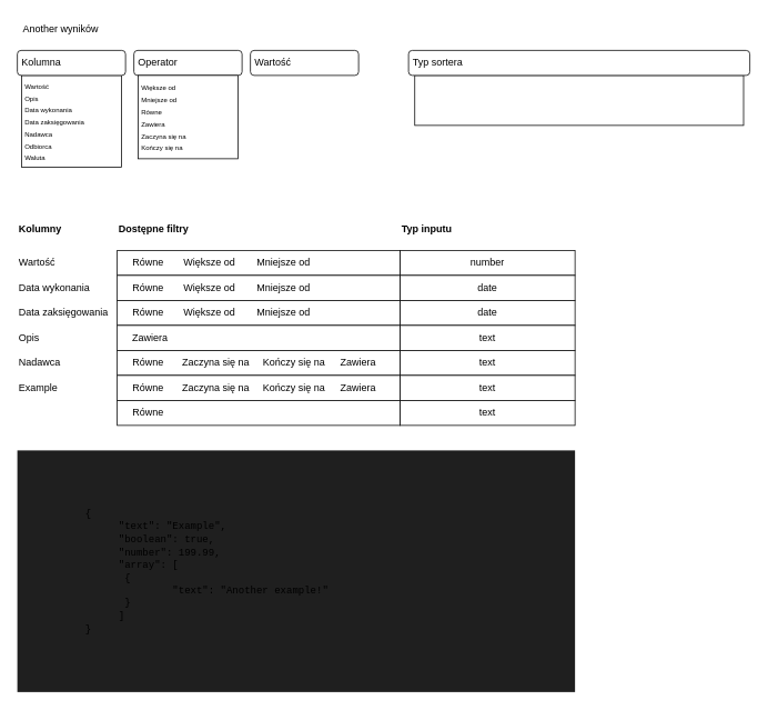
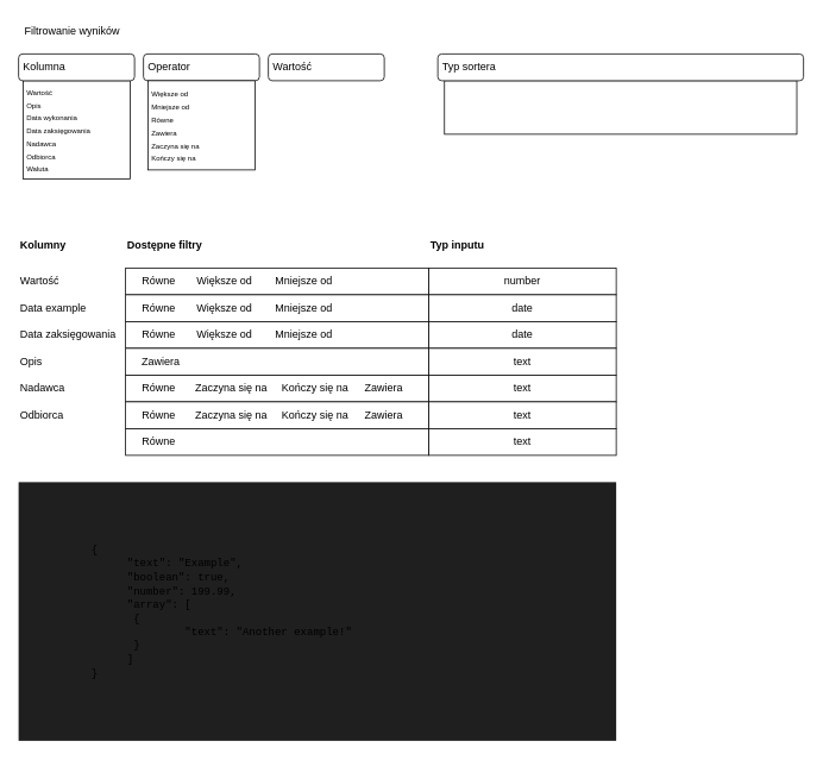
  <mxCell id="0" />
  <mxCell id="1" parent="0" />
  <mxCell id="2" value="&lt;font style=&quot;font-size: 8px;&quot;&gt;&amp;nbsp;Wartość&lt;br&gt;&amp;nbsp;Opis&lt;br&gt;&amp;nbsp;Data wykonania&lt;br&gt;&amp;nbsp;Data zaksięgowania&lt;br&gt;&amp;nbsp;Nadawca&lt;br&gt;&amp;nbsp;Odbiorca&lt;br&gt;&amp;nbsp;Waluta&lt;br&gt;&lt;/font&gt;" style="rounded=0;whiteSpace=wrap;html=1;align=left;" vertex="1" parent="1"><mxGeometry x="25" y="90" width="120" height="110" as="geometry" /></mxCell>
  <mxCell id="3" value="&amp;nbsp;Kolumna" style="rounded=1;whiteSpace=wrap;html=1;align=left;" vertex="1" parent="1"><mxGeometry x="20" y="60" width="130" height="30" as="geometry" /></mxCell>
  <mxCell id="4" value="&amp;nbsp;Operator" style="rounded=1;whiteSpace=wrap;html=1;align=left;" vertex="1" parent="1"><mxGeometry x="160" y="60" width="130" height="30" as="geometry" /></mxCell>
  <mxCell id="5" value="&amp;nbsp;Wartość" style="rounded=1;whiteSpace=wrap;html=1;align=left;" vertex="1" parent="1"><mxGeometry x="300" y="60" width="130" height="30" as="geometry" /></mxCell>
- <mxCell id="6" value="Another wyników" style="text;html=1;strokeColor=none;fillColor=none;align=left;verticalAlign=middle;whiteSpace=wrap;rounded=0;" vertex="1" parent="1"><mxGeometry x="25" y="20" width="405" height="30" as="geometry" /></mxCell>
+ <mxCell id="6" value="Filtrowanie wyników" style="text;html=1;strokeColor=none;fillColor=none;align=left;verticalAlign=middle;whiteSpace=wrap;rounded=0;" vertex="1" parent="1"><mxGeometry x="25" y="20" width="405" height="30" as="geometry" /></mxCell>
  <mxCell id="7" value="" style="rounded=0;whiteSpace=wrap;html=1;" vertex="1" parent="1"><mxGeometry x="497.5" y="90" width="395" height="60" as="geometry" /></mxCell>
  <mxCell id="8" value="&amp;nbsp;Typ sortera" style="rounded=1;whiteSpace=wrap;html=1;align=left;" vertex="1" parent="1"><mxGeometry x="490" y="60" width="410" height="30" as="geometry" /></mxCell>
  <mxCell id="9" value="&lt;font style=&quot;font-size: 8px;&quot;&gt;&amp;nbsp;Większe od&lt;br&gt;&amp;nbsp;Mniejsze od&lt;br&gt;&amp;nbsp;Równe&lt;br&gt;&amp;nbsp;Zawiera&lt;br&gt;&amp;nbsp;Zaczyna się na&lt;br&gt;&amp;nbsp;Kończy się na&lt;br&gt;&lt;/font&gt;" style="rounded=0;whiteSpace=wrap;html=1;align=left;" vertex="1" parent="1"><mxGeometry x="165" y="90" width="120" height="100" as="geometry" /></mxCell>
  <mxCell id="10" value="Wartość" style="text;html=1;strokeColor=none;fillColor=none;align=left;verticalAlign=middle;whiteSpace=wrap;rounded=0;" vertex="1" parent="1"><mxGeometry x="20" y="300" width="50" height="30" as="geometry" /></mxCell>
  <mxCell id="11" value="Opis" style="text;html=1;strokeColor=none;fillColor=none;align=left;verticalAlign=middle;whiteSpace=wrap;rounded=0;" vertex="1" parent="1"><mxGeometry x="20" y="390" width="40" height="30" as="geometry" /></mxCell>
- <mxCell id="12" value="Data wykonania" style="text;html=1;strokeColor=none;fillColor=none;align=left;verticalAlign=middle;whiteSpace=wrap;rounded=0;" vertex="1" parent="1"><mxGeometry x="20" y="330" width="100" height="30" as="geometry" /></mxCell>
+ <mxCell id="12" value="Data example" style="text;html=1;strokeColor=none;fillColor=none;align=left;verticalAlign=middle;whiteSpace=wrap;rounded=0;" vertex="1" parent="1"><mxGeometry x="20" y="330" width="100" height="30" as="geometry" /></mxCell>
  <mxCell id="13" value="Data zaksięgowania" style="text;html=1;strokeColor=none;fillColor=none;align=left;verticalAlign=middle;whiteSpace=wrap;rounded=0;" vertex="1" parent="1"><mxGeometry x="20" y="360" width="120" height="30" as="geometry" /></mxCell>
  <mxCell id="14" value="Nadawca" style="text;html=1;strokeColor=none;fillColor=none;align=left;verticalAlign=middle;whiteSpace=wrap;rounded=0;" vertex="1" parent="1"><mxGeometry x="20" y="420" width="60" height="30" as="geometry" /></mxCell>
- <mxCell id="15" value="Example" style="text;html=1;strokeColor=none;fillColor=none;align=left;verticalAlign=middle;whiteSpace=wrap;rounded=0;" vertex="1" parent="1"><mxGeometry x="20" y="450" width="60" height="30" as="geometry" /></mxCell>
+ <mxCell id="15" value="Odbiorca" style="text;html=1;strokeColor=none;fillColor=none;align=left;verticalAlign=middle;whiteSpace=wrap;rounded=0;" vertex="1" parent="1"><mxGeometry x="20" y="450" width="60" height="30" as="geometry" /></mxCell>
  <mxCell id="16" value="" style="rounded=0;whiteSpace=wrap;html=1;" vertex="1" parent="1"><mxGeometry x="140" y="300" width="340" height="30" as="geometry" /></mxCell>
  <mxCell id="17" value="" style="rounded=0;whiteSpace=wrap;html=1;" vertex="1" parent="1"><mxGeometry x="140" y="330" width="340" height="30" as="geometry" /></mxCell>
  <mxCell id="18" value="" style="rounded=0;whiteSpace=wrap;html=1;" vertex="1" parent="1"><mxGeometry x="140" y="360" width="340" height="30" as="geometry" /></mxCell>
  <mxCell id="19" value="" style="rounded=0;whiteSpace=wrap;html=1;" vertex="1" parent="1"><mxGeometry x="140" y="390" width="340" height="30" as="geometry" /></mxCell>
  <mxCell id="20" value="" style="rounded=0;whiteSpace=wrap;html=1;" vertex="1" parent="1"><mxGeometry x="140" y="420" width="340" height="30" as="geometry" /></mxCell>
  <mxCell id="21" value="" style="rounded=0;whiteSpace=wrap;html=1;" vertex="1" parent="1"><mxGeometry x="140" y="450" width="340" height="30" as="geometry" /></mxCell>
  <mxCell id="22" value="" style="rounded=0;whiteSpace=wrap;html=1;" vertex="1" parent="1"><mxGeometry x="140" y="480" width="340" height="30" as="geometry" /></mxCell>
  <mxCell id="23" value="Większe od" style="text;html=1;strokeColor=none;fillColor=none;align=right;verticalAlign=middle;whiteSpace=wrap;rounded=0;" vertex="1" parent="1"><mxGeometry x="214" y="300" width="70" height="30" as="geometry" /></mxCell>
  <mxCell id="24" value="Mniejsze od" style="text;html=1;strokeColor=none;fillColor=none;align=right;verticalAlign=middle;whiteSpace=wrap;rounded=0;" vertex="1" parent="1"><mxGeometry x="304" y="300" width="70" height="30" as="geometry" /></mxCell>
  <mxCell id="25" value="Równe" style="text;html=1;strokeColor=none;fillColor=none;align=right;verticalAlign=middle;whiteSpace=wrap;rounded=0;" vertex="1" parent="1"><mxGeometry x="160" y="300" width="37.5" height="30" as="geometry" /></mxCell>
  <mxCell id="26" value="Większe od" style="text;html=1;strokeColor=none;fillColor=none;align=right;verticalAlign=middle;whiteSpace=wrap;rounded=0;" vertex="1" parent="1"><mxGeometry x="214" y="330" width="70" height="30" as="geometry" /></mxCell>
  <mxCell id="27" value="Mniejsze od" style="text;html=1;strokeColor=none;fillColor=none;align=right;verticalAlign=middle;whiteSpace=wrap;rounded=0;" vertex="1" parent="1"><mxGeometry x="304" y="330" width="70" height="30" as="geometry" /></mxCell>
  <mxCell id="28" value="Równe" style="text;html=1;strokeColor=none;fillColor=none;align=right;verticalAlign=middle;whiteSpace=wrap;rounded=0;" vertex="1" parent="1"><mxGeometry x="160" y="330" width="37.5" height="30" as="geometry" /></mxCell>
  <mxCell id="29" value="Większe od" style="text;html=1;strokeColor=none;fillColor=none;align=right;verticalAlign=middle;whiteSpace=wrap;rounded=0;" vertex="1" parent="1"><mxGeometry x="214" y="360" width="70" height="30" as="geometry" /></mxCell>
  <mxCell id="30" value="Mniejsze od" style="text;html=1;strokeColor=none;fillColor=none;align=right;verticalAlign=middle;whiteSpace=wrap;rounded=0;" vertex="1" parent="1"><mxGeometry x="304" y="360" width="70" height="30" as="geometry" /></mxCell>
  <mxCell id="31" value="Równe" style="text;html=1;strokeColor=none;fillColor=none;align=right;verticalAlign=middle;whiteSpace=wrap;rounded=0;" vertex="1" parent="1"><mxGeometry x="160" y="360" width="37.5" height="30" as="geometry" /></mxCell>
  <mxCell id="32" value="Równe" style="text;html=1;strokeColor=none;fillColor=none;align=right;verticalAlign=middle;whiteSpace=wrap;rounded=0;" vertex="1" parent="1"><mxGeometry x="160" y="480" width="37.5" height="30" as="geometry" /></mxCell>
  <mxCell id="33" value="Zaczyna się na" style="text;html=1;strokeColor=none;fillColor=none;align=right;verticalAlign=middle;whiteSpace=wrap;rounded=0;" vertex="1" parent="1"><mxGeometry x="212.5" y="420" width="87.5" height="30" as="geometry" /></mxCell>
  <mxCell id="34" value="Kończy się na" style="text;html=1;strokeColor=none;fillColor=none;align=right;verticalAlign=middle;whiteSpace=wrap;rounded=0;" vertex="1" parent="1"><mxGeometry x="314" y="420" width="77.5" height="30" as="geometry" /></mxCell>
  <mxCell id="35" value="Zawiera" style="text;html=1;strokeColor=none;fillColor=none;align=right;verticalAlign=middle;whiteSpace=wrap;rounded=0;" vertex="1" parent="1"><mxGeometry x="405.25" y="420" width="47.5" height="30" as="geometry" /></mxCell>
  <mxCell id="36" value="Równe" style="text;html=1;strokeColor=none;fillColor=none;align=right;verticalAlign=middle;whiteSpace=wrap;rounded=0;" vertex="1" parent="1"><mxGeometry x="160" y="420" width="37.5" height="30" as="geometry" /></mxCell>
  <mxCell id="37" value="" style="text;html=1;strokeColor=none;fillColor=none;align=right;verticalAlign=middle;whiteSpace=wrap;rounded=0;" vertex="1" parent="1"><mxGeometry x="252.75" y="390" width="77.5" height="30" as="geometry" /></mxCell>
  <mxCell id="38" value="Zawiera" style="text;html=1;strokeColor=none;fillColor=none;align=right;verticalAlign=middle;whiteSpace=wrap;rounded=0;" vertex="1" parent="1"><mxGeometry x="155" y="390" width="47.5" height="30" as="geometry" /></mxCell>
  <mxCell id="39" value="Zaczyna się na" style="text;html=1;strokeColor=none;fillColor=none;align=right;verticalAlign=middle;whiteSpace=wrap;rounded=0;" vertex="1" parent="1"><mxGeometry x="212.5" y="450" width="87.5" height="30" as="geometry" /></mxCell>
  <mxCell id="40" value="Kończy się na" style="text;html=1;strokeColor=none;fillColor=none;align=right;verticalAlign=middle;whiteSpace=wrap;rounded=0;" vertex="1" parent="1"><mxGeometry x="314" y="450" width="77.5" height="30" as="geometry" /></mxCell>
  <mxCell id="41" value="Zawiera" style="text;html=1;strokeColor=none;fillColor=none;align=right;verticalAlign=middle;whiteSpace=wrap;rounded=0;" vertex="1" parent="1"><mxGeometry x="405.25" y="450" width="47.5" height="30" as="geometry" /></mxCell>
  <mxCell id="42" value="Równe" style="text;html=1;strokeColor=none;fillColor=none;align=right;verticalAlign=middle;whiteSpace=wrap;rounded=0;" vertex="1" parent="1"><mxGeometry x="160" y="450" width="37.5" height="30" as="geometry" /></mxCell>
  <mxCell id="43" value="&lt;b&gt;Kolumny&lt;/b&gt;" style="text;html=1;strokeColor=none;fillColor=none;align=left;verticalAlign=middle;whiteSpace=wrap;rounded=0;" vertex="1" parent="1"><mxGeometry x="20" y="260" width="110" height="30" as="geometry" /></mxCell>
  <mxCell id="44" value="&lt;b&gt;Dostępne filtry&lt;/b&gt;" style="text;html=1;strokeColor=none;fillColor=none;align=left;verticalAlign=middle;whiteSpace=wrap;rounded=0;" vertex="1" parent="1"><mxGeometry x="140" y="260" width="340" height="30" as="geometry" /></mxCell>
  <mxCell id="45" value="number" style="rounded=0;whiteSpace=wrap;html=1;" vertex="1" parent="1"><mxGeometry x="480" y="300" width="210" height="30" as="geometry" /></mxCell>
  <mxCell id="46" value="&lt;b&gt;Typ inputu&lt;/b&gt;" style="text;html=1;strokeColor=none;fillColor=none;align=left;verticalAlign=middle;whiteSpace=wrap;rounded=0;" vertex="1" parent="1"><mxGeometry x="480" y="260" width="210" height="30" as="geometry" /></mxCell>
  <mxCell id="47" value="date" style="rounded=0;whiteSpace=wrap;html=1;" vertex="1" parent="1"><mxGeometry x="480" y="330" width="210" height="30" as="geometry" /></mxCell>
  <mxCell id="48" value="date" style="rounded=0;whiteSpace=wrap;html=1;" vertex="1" parent="1"><mxGeometry x="480" y="360" width="210" height="30" as="geometry" /></mxCell>
  <mxCell id="49" value="text" style="rounded=0;whiteSpace=wrap;html=1;" vertex="1" parent="1"><mxGeometry x="480" y="390" width="210" height="30" as="geometry" /></mxCell>
  <mxCell id="50" value="text" style="rounded=0;whiteSpace=wrap;html=1;" vertex="1" parent="1"><mxGeometry x="480" y="420" width="210" height="30" as="geometry" /></mxCell>
  <mxCell id="51" value="text" style="rounded=0;whiteSpace=wrap;html=1;" vertex="1" parent="1"><mxGeometry x="480" y="450" width="210" height="30" as="geometry" /></mxCell>
  <mxCell id="52" value="text" style="rounded=0;whiteSpace=wrap;html=1;" vertex="1" parent="1"><mxGeometry x="480" y="480" width="210" height="30" as="geometry" /></mxCell>
  <mxCell id="53" value="&lt;blockquote style=&quot;margin: 0 0 0 40px; border: none; padding: 0px;&quot;&gt;&lt;blockquote style=&quot;margin: 0 0 0 40px; border: none; padding: 0px;&quot;&gt;&lt;font face=&quot;Courier New&quot;&gt;{&lt;/font&gt;&lt;/blockquote&gt;&lt;/blockquote&gt;&lt;blockquote style=&quot;margin: 0 0 0 40px; border: none; padding: 0px;&quot;&gt;&lt;blockquote style=&quot;margin: 0 0 0 40px; border: none; padding: 0px;&quot;&gt;&lt;blockquote style=&quot;margin: 0 0 0 40px; border: none; padding: 0px;&quot;&gt;&lt;font face=&quot;Courier New&quot;&gt;&quot;text&quot;: &quot;Example&quot;,&lt;/font&gt;&lt;/blockquote&gt;&lt;/blockquote&gt;&lt;blockquote style=&quot;margin: 0 0 0 40px; border: none; padding: 0px;&quot;&gt;&lt;blockquote style=&quot;margin: 0 0 0 40px; border: none; padding: 0px;&quot;&gt;&lt;font face=&quot;Courier New&quot;&gt;&quot;boolean&quot;: true,&lt;/font&gt;&lt;/blockquote&gt;&lt;blockquote style=&quot;margin: 0 0 0 40px; border: none; padding: 0px;&quot;&gt;&lt;font face=&quot;Courier New&quot;&gt; &quot;number&quot;: 199.99,&lt;br&gt;&lt;/font&gt;&lt;/blockquote&gt;&lt;blockquote style=&quot;margin: 0 0 0 40px; border: none; padding: 0px;&quot;&gt;&lt;font face=&quot;Courier New&quot;&gt;&quot;array&quot;: [&lt;/font&gt;&lt;/blockquote&gt;&lt;blockquote style=&quot;margin: 0 0 0 40px; border: none; padding: 0px;&quot;&gt;&lt;font face=&quot;Courier New&quot;&gt;&lt;span style=&quot;white-space: pre;&quot;&gt; &lt;/span&gt;{&lt;/font&gt;&lt;/blockquote&gt;&lt;blockquote style=&quot;margin: 0 0 0 40px; border: none; padding: 0px;&quot;&gt;&lt;font face=&quot;Courier New&quot;&gt;&amp;nbsp; &amp;nbsp; &amp;nbsp; &amp;nbsp;&amp;nbsp;&lt;span style=&quot;white-space: pre;&quot;&gt; &quot;&lt;/span&gt;text&quot;: &quot;Another example!&quot;&lt;/font&gt;&lt;/blockquote&gt;&lt;blockquote style=&quot;margin: 0 0 0 40px; border: none; padding: 0px;&quot;&gt;&lt;font face=&quot;Courier New&quot;&gt;&lt;span style=&quot;white-space: pre;&quot;&gt; &lt;/span&gt;}&lt;br&gt;&lt;/font&gt;&lt;/blockquote&gt;&lt;blockquote style=&quot;margin: 0 0 0 40px; border: none; padding: 0px;&quot;&gt;&lt;font face=&quot;Courier New&quot;&gt;]&lt;/font&gt;&lt;/blockquote&gt;&lt;/blockquote&gt;&lt;/blockquote&gt;&lt;blockquote style=&quot;margin: 0 0 0 40px; border: none; padding: 0px;&quot;&gt;&lt;blockquote style=&quot;margin: 0 0 0 40px; border: none; padding: 0px;&quot;&gt;&lt;font face=&quot;Courier New&quot;&gt;}&lt;/font&gt;&lt;/blockquote&gt;&lt;/blockquote&gt;" style="rounded=0;whiteSpace=wrap;html=1;align=left;glass=0;strokeColor=none;fillColor=#1F1F1F;" vertex="1" parent="1"><mxGeometry x="20" y="540" width="670" height="290" as="geometry" /></mxCell>
